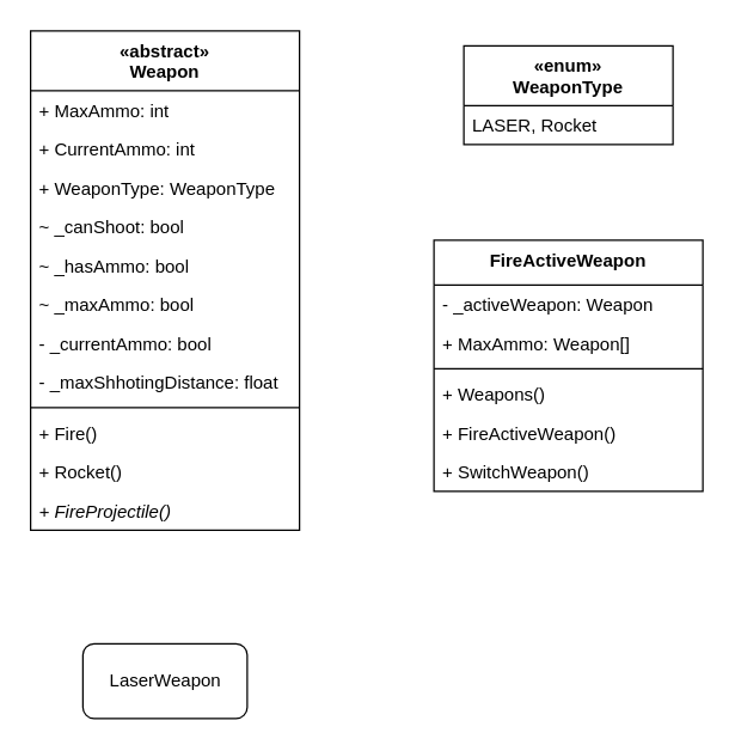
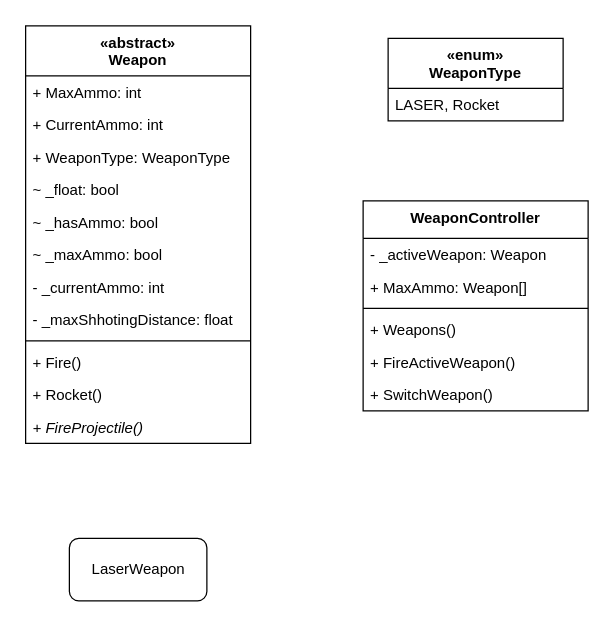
  <mxCell id="0" />
  <mxCell id="1" parent="0" />
  <mxCell id="2" value="«abstract»&#10;Weapon" style="swimlane;fontStyle=1;align=center;verticalAlign=top;childLayout=stackLayout;horizontal=1;startSize=40;horizontalStack=0;resizeParent=1;resizeParentMax=0;resizeLast=0;collapsible=1;marginBottom=0;" vertex="1" parent="1"><mxGeometry x="20" y="20" width="180" height="334" as="geometry" /></mxCell>
  <mxCell id="3" value="+ MaxAmmo: int" style="text;strokeColor=none;fillColor=none;align=left;verticalAlign=top;spacingLeft=4;spacingRight=4;overflow=hidden;rotatable=0;points=[[0,0.5],[1,0.5]];portConstraint=eastwest;" vertex="1" parent="2"><mxGeometry y="40" width="180" height="26" as="geometry" /></mxCell>
  <mxCell id="4" value="+ CurrentAmmo: int" style="text;strokeColor=none;fillColor=none;align=left;verticalAlign=top;spacingLeft=4;spacingRight=4;overflow=hidden;rotatable=0;points=[[0,0.5],[1,0.5]];portConstraint=eastwest;" vertex="1" parent="2"><mxGeometry y="66" width="180" height="26" as="geometry" /></mxCell>
  <mxCell id="5" value="+ WeaponType: WeaponType" style="text;strokeColor=none;fillColor=none;align=left;verticalAlign=top;spacingLeft=4;spacingRight=4;overflow=hidden;rotatable=0;points=[[0,0.5],[1,0.5]];portConstraint=eastwest;" vertex="1" parent="2"><mxGeometry y="92" width="180" height="26" as="geometry" /></mxCell>
- <mxCell id="6" value="~ _canShoot: bool" style="text;strokeColor=none;fillColor=none;align=left;verticalAlign=top;spacingLeft=4;spacingRight=4;overflow=hidden;rotatable=0;points=[[0,0.5],[1,0.5]];portConstraint=eastwest;" vertex="1" parent="2"><mxGeometry y="118" width="180" height="26" as="geometry" /></mxCell>
+ <mxCell id="6" value="~ _float: bool" style="text;strokeColor=none;fillColor=none;align=left;verticalAlign=top;spacingLeft=4;spacingRight=4;overflow=hidden;rotatable=0;points=[[0,0.5],[1,0.5]];portConstraint=eastwest;" vertex="1" parent="2"><mxGeometry y="118" width="180" height="26" as="geometry" /></mxCell>
  <mxCell id="7" value="~ _hasAmmo: bool" style="text;strokeColor=none;fillColor=none;align=left;verticalAlign=top;spacingLeft=4;spacingRight=4;overflow=hidden;rotatable=0;points=[[0,0.5],[1,0.5]];portConstraint=eastwest;" vertex="1" parent="2"><mxGeometry y="144" width="180" height="26" as="geometry" /></mxCell>
  <mxCell id="8" value="~ _maxAmmo: bool" style="text;strokeColor=none;fillColor=none;align=left;verticalAlign=top;spacingLeft=4;spacingRight=4;overflow=hidden;rotatable=0;points=[[0,0.5],[1,0.5]];portConstraint=eastwest;" vertex="1" parent="2"><mxGeometry y="170" width="180" height="26" as="geometry" /></mxCell>
- <mxCell id="9" value="- _currentAmmo: bool" style="text;strokeColor=none;fillColor=none;align=left;verticalAlign=top;spacingLeft=4;spacingRight=4;overflow=hidden;rotatable=0;points=[[0,0.5],[1,0.5]];portConstraint=eastwest;" vertex="1" parent="2"><mxGeometry y="196" width="180" height="26" as="geometry" /></mxCell>
+ <mxCell id="9" value="- _currentAmmo: int" style="text;strokeColor=none;fillColor=none;align=left;verticalAlign=top;spacingLeft=4;spacingRight=4;overflow=hidden;rotatable=0;points=[[0,0.5],[1,0.5]];portConstraint=eastwest;" vertex="1" parent="2"><mxGeometry y="196" width="180" height="26" as="geometry" /></mxCell>
  <mxCell id="10" value="- _maxShhotingDistance: float" style="text;strokeColor=none;fillColor=none;align=left;verticalAlign=top;spacingLeft=4;spacingRight=4;overflow=hidden;rotatable=0;points=[[0,0.5],[1,0.5]];portConstraint=eastwest;" vertex="1" parent="2"><mxGeometry y="222" width="180" height="26" as="geometry" /></mxCell>
  <mxCell id="11" value="" style="line;strokeWidth=1;fillColor=none;align=left;verticalAlign=middle;spacingTop=-1;spacingLeft=3;spacingRight=3;rotatable=0;labelPosition=right;points=[];portConstraint=eastwest;" vertex="1" parent="2"><mxGeometry y="248" width="180" height="8" as="geometry" /></mxCell>
  <mxCell id="12" value="+ Fire()" style="text;strokeColor=none;fillColor=none;align=left;verticalAlign=top;spacingLeft=4;spacingRight=4;overflow=hidden;rotatable=0;points=[[0,0.5],[1,0.5]];portConstraint=eastwest;" vertex="1" parent="2"><mxGeometry y="256" width="180" height="26" as="geometry" /></mxCell>
  <mxCell id="13" value="+ Rocket()" style="text;strokeColor=none;fillColor=none;align=left;verticalAlign=top;spacingLeft=4;spacingRight=4;overflow=hidden;rotatable=0;points=[[0,0.5],[1,0.5]];portConstraint=eastwest;" vertex="1" parent="2"><mxGeometry y="282" width="180" height="26" as="geometry" /></mxCell>
  <mxCell id="14" value="+ FireProjectile()" style="text;strokeColor=none;fillColor=none;align=left;verticalAlign=top;spacingLeft=4;spacingRight=4;overflow=hidden;rotatable=0;points=[[0,0.5],[1,0.5]];portConstraint=eastwest;fontStyle=2" vertex="1" parent="2"><mxGeometry y="308" width="180" height="26" as="geometry" /></mxCell>
  <mxCell id="15" value="«enum»&#10;WeaponType" style="swimlane;fontStyle=1;childLayout=stackLayout;horizontal=1;startSize=40;fillColor=none;horizontalStack=0;resizeParent=1;resizeParentMax=0;resizeLast=0;collapsible=1;marginBottom=0;" vertex="1" parent="1"><mxGeometry x="310" y="30" width="140" height="66" as="geometry" /></mxCell>
  <mxCell id="16" value="LASER, Rocket" style="text;strokeColor=none;fillColor=none;align=left;verticalAlign=top;spacingLeft=4;spacingRight=4;overflow=hidden;rotatable=0;points=[[0,0.5],[1,0.5]];portConstraint=eastwest;" vertex="1" parent="15"><mxGeometry y="40" width="140" height="26" as="geometry" /></mxCell>
- <mxCell id="17" value="FireActiveWeapon" style="swimlane;fontStyle=1;align=center;verticalAlign=top;childLayout=stackLayout;horizontal=1;startSize=30;horizontalStack=0;resizeParent=1;resizeParentMax=0;resizeLast=0;collapsible=1;marginBottom=0;" vertex="1" parent="1"><mxGeometry x="290" y="160" width="180" height="168" as="geometry" /></mxCell>
+ <mxCell id="17" value="WeaponController" style="swimlane;fontStyle=1;align=center;verticalAlign=top;childLayout=stackLayout;horizontal=1;startSize=30;horizontalStack=0;resizeParent=1;resizeParentMax=0;resizeLast=0;collapsible=1;marginBottom=0;" vertex="1" parent="1"><mxGeometry x="290" y="160" width="180" height="168" as="geometry" /></mxCell>
  <mxCell id="18" value="- _activeWeapon: Weapon" style="text;strokeColor=none;fillColor=none;align=left;verticalAlign=top;spacingLeft=4;spacingRight=4;overflow=hidden;rotatable=0;points=[[0,0.5],[1,0.5]];portConstraint=eastwest;" vertex="1" parent="17"><mxGeometry y="30" width="180" height="26" as="geometry" /></mxCell>
  <mxCell id="19" value="+ MaxAmmo: Weapon[]" style="text;strokeColor=none;fillColor=none;align=left;verticalAlign=top;spacingLeft=4;spacingRight=4;overflow=hidden;rotatable=0;points=[[0,0.5],[1,0.5]];portConstraint=eastwest;" vertex="1" parent="17"><mxGeometry y="56" width="180" height="26" as="geometry" /></mxCell>
  <mxCell id="20" value="" style="line;strokeWidth=1;fillColor=none;align=left;verticalAlign=middle;spacingTop=-1;spacingLeft=3;spacingRight=3;rotatable=0;labelPosition=right;points=[];portConstraint=eastwest;" vertex="1" parent="17"><mxGeometry y="82" width="180" height="8" as="geometry" /></mxCell>
  <mxCell id="21" value="+ Weapons()" style="text;strokeColor=none;fillColor=none;align=left;verticalAlign=top;spacingLeft=4;spacingRight=4;overflow=hidden;rotatable=0;points=[[0,0.5],[1,0.5]];portConstraint=eastwest;" vertex="1" parent="17"><mxGeometry y="90" width="180" height="26" as="geometry" /></mxCell>
  <mxCell id="22" value="+ FireActiveWeapon()" style="text;strokeColor=none;fillColor=none;align=left;verticalAlign=top;spacingLeft=4;spacingRight=4;overflow=hidden;rotatable=0;points=[[0,0.5],[1,0.5]];portConstraint=eastwest;" vertex="1" parent="17"><mxGeometry y="116" width="180" height="26" as="geometry" /></mxCell>
  <mxCell id="23" value="+ SwitchWeapon()" style="text;strokeColor=none;fillColor=none;align=left;verticalAlign=top;spacingLeft=4;spacingRight=4;overflow=hidden;rotatable=0;points=[[0,0.5],[1,0.5]];portConstraint=eastwest;" vertex="1" parent="17"><mxGeometry y="142" width="180" height="26" as="geometry" /></mxCell>
  <mxCell id="24" value="LaserWeapon" style="html=1;rounded=1;" vertex="1" parent="1"><mxGeometry x="55" y="430" width="110" height="50" as="geometry" /></mxCell>
